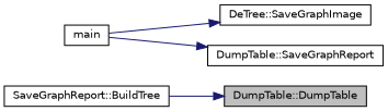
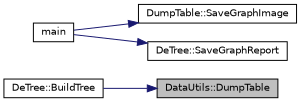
  digraph {
    rankdir=RL
    node [color=black fillcolor=white fontname=Helvetica fontsize=10 shape=record style=filled]
    edge [color=midnightblue dir=back fontname=Helvetica fontsize=10 labelfontname=Helvetica labelfontsize=10 style=solid]
-   n1 [fillcolor=grey75 fontcolor=black height=0.2 label="DumpTable::DumpTable" width=0.4]
-   n2 [height=0.2 label="SaveGraphReport::BuildTree" width=0.4]
-   n3 [height=0.2 label="DeTree::SaveGraphImage" width=0.4]
+   n1 [fillcolor=grey75 fontcolor=black height=0.2 label="DataUtils::DumpTable" width=0.4]
+   n2 [height=0.2 label="DeTree::BuildTree" width=0.4]
+   n3 [height=0.2 label="DumpTable::SaveGraphImage" width=0.4]
    n4 [height=0.2 label=main width=0.4]
-   n5 [height=0.2 label="DumpTable::SaveGraphReport" width=0.4]
+   n5 [height=0.2 label="DeTree::SaveGraphReport" width=0.4]
    n1 -> n2
    n3 -> n4
    n5 -> n4
  }
